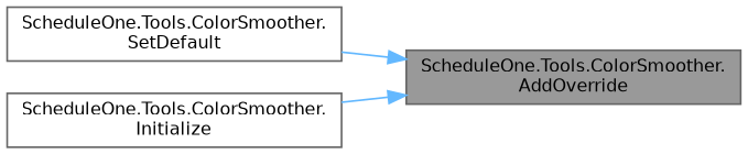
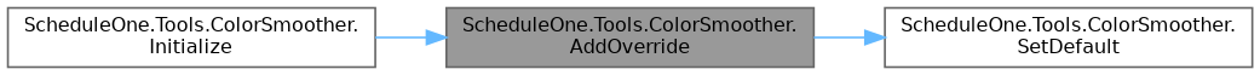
  digraph {
    rankdir=RL
    node [color=grey40 fillcolor=white fontname=Helvetica fontsize=10 shape=box style=filled]
    edge [color=steelblue1 dir=back fontname=Helvetica fontsize=10 labelfontname=Helvetica labelfontsize=10 style=solid]
    n1 [color=gray40 fillcolor=grey60 fontcolor=black height=0.2 label="ScheduleOne.Tools.ColorSmoother.\lAddOverride" width=0.4]
    n2 [height=0.2 label="ScheduleOne.Tools.ColorSmoother.\lSetDefault" width=0.4]
    n3 [height=0.2 label="ScheduleOne.Tools.ColorSmoother.\lInitialize" width=0.4]
-   n1 -> n2
+   n2 -> n1
    n1 -> n3
  }
